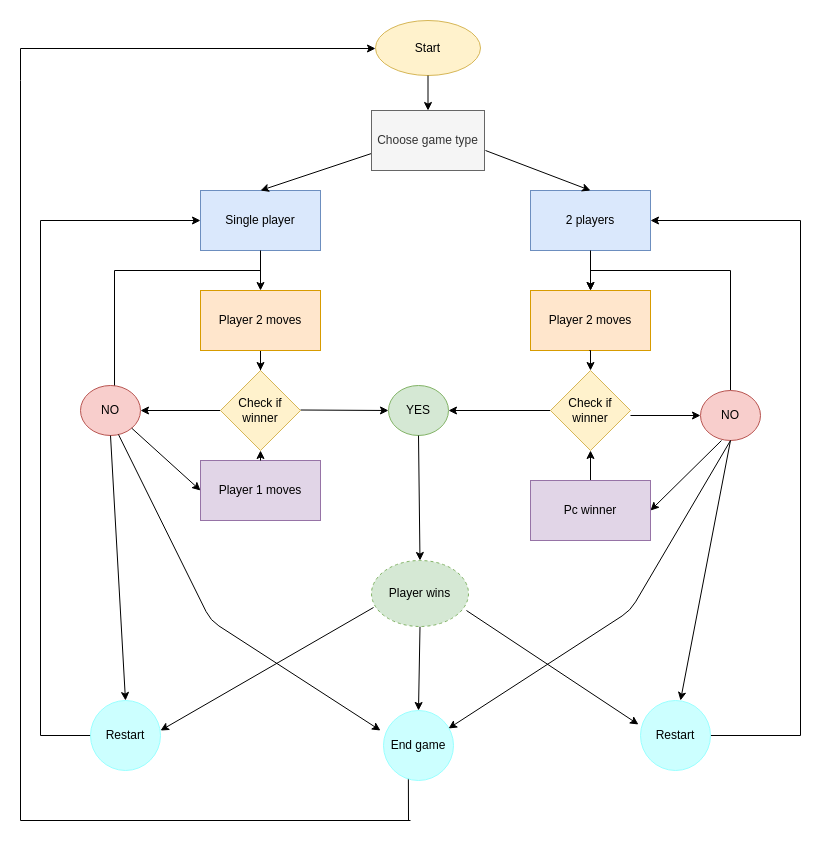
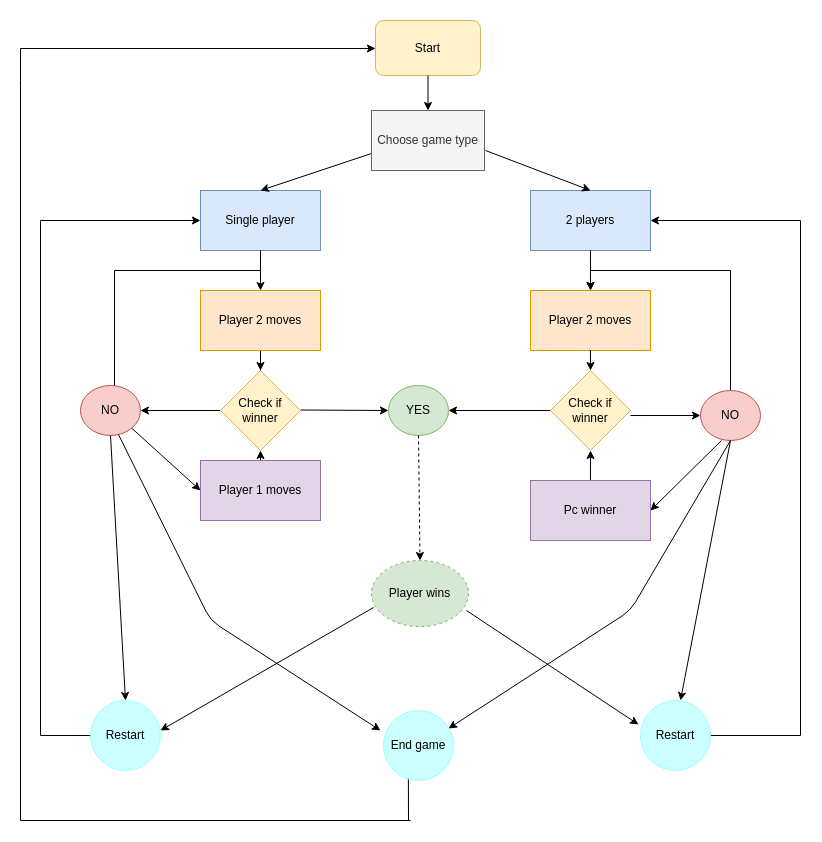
  <mxCell id="0" />
  <mxCell id="1" parent="0" />
  <mxCell id="2" value="Single player" style="rounded=0;whiteSpace=wrap;html=1;fillColor=#dae8fc;strokeColor=#6c8ebf;" vertex="1" parent="1"><mxGeometry x="200" y="190" width="120" height="60" as="geometry" /></mxCell>
  <mxCell id="3" value="2 players" style="rounded=0;whiteSpace=wrap;html=1;fillColor=#dae8fc;strokeColor=#6c8ebf;" vertex="1" parent="1"><mxGeometry x="530" y="190" width="120" height="60" as="geometry" /></mxCell>
  <mxCell id="4" style="edgeStyle=orthogonalEdgeStyle;rounded=0;orthogonalLoop=1;jettySize=auto;html=1;entryX=0.5;entryY=0;entryDx=0;entryDy=0;" edge="1" parent="1" source="5" target="48"><mxGeometry relative="1" as="geometry"><mxPoint x="260" y="380" as="targetPoint" /></mxGeometry></mxCell>
  <mxCell id="5" value="Player 2 moves" style="rounded=0;whiteSpace=wrap;html=1;fillColor=#ffe6cc;strokeColor=#d79b00;" vertex="1" parent="1"><mxGeometry x="200" y="290" width="120" height="60" as="geometry" /></mxCell>
  <mxCell id="6" value="Player 1 moves" style="rounded=0;whiteSpace=wrap;html=1;fillColor=#e1d5e7;strokeColor=#9673a6;" vertex="1" parent="1"><mxGeometry x="200" y="460" width="120" height="60" as="geometry" /></mxCell>
  <mxCell id="7" value="NO" style="ellipse;whiteSpace=wrap;html=1;fillColor=#f8cecc;strokeColor=#b85450;" vertex="1" parent="1"><mxGeometry x="80" y="385" width="60" height="50" as="geometry" /></mxCell>
  <mxCell id="8" value="YES" style="ellipse;whiteSpace=wrap;html=1;fillColor=#d5e8d4;strokeColor=#82b366;" vertex="1" parent="1"><mxGeometry x="388" y="385" width="60" height="50" as="geometry" /></mxCell>
  <mxCell id="9" value="" style="endArrow=classic;html=1;exitX=0;exitY=0.5;exitDx=0;exitDy=0;entryX=1;entryY=0.5;entryDx=0;entryDy=0;" edge="1" parent="1" target="7"><mxGeometry width="50" height="50" relative="1" as="geometry"><mxPoint x="220" y="410" as="sourcePoint" /><mxPoint x="210" y="385" as="targetPoint" /></mxGeometry></mxCell>
  <mxCell id="10" value="" style="endArrow=classic;html=1;entryX=0;entryY=0.5;entryDx=0;entryDy=0;exitX=1;exitY=1;exitDx=0;exitDy=0;" edge="1" parent="1" source="7" target="6"><mxGeometry width="50" height="50" relative="1" as="geometry"><mxPoint x="110" y="475" as="sourcePoint" /><mxPoint x="160" y="425" as="targetPoint" /></mxGeometry></mxCell>
  <mxCell id="11" value="" style="endArrow=classic;html=1;exitX=0.5;exitY=0;exitDx=0;exitDy=0;" edge="1" parent="1" source="6"><mxGeometry width="50" height="50" relative="1" as="geometry"><mxPoint x="235" y="490" as="sourcePoint" /><mxPoint x="260" y="450" as="targetPoint" /></mxGeometry></mxCell>
  <mxCell id="12" value="" style="endArrow=classic;html=1;exitX=0.5;exitY=1;exitDx=0;exitDy=0;entryX=0.5;entryY=0;entryDx=0;entryDy=0;" edge="1" parent="1" source="2" target="5"><mxGeometry width="50" height="50" relative="1" as="geometry"><mxPoint x="235" y="300" as="sourcePoint" /><mxPoint x="285" y="250" as="targetPoint" /></mxGeometry></mxCell>
  <mxCell id="13" value="" style="endArrow=classic;html=1;" edge="1" parent="1" target="8"><mxGeometry width="50" height="50" relative="1" as="geometry"><mxPoint x="300" y="409.5" as="sourcePoint" /><mxPoint x="375" y="409.5" as="targetPoint" /></mxGeometry></mxCell>
  <mxCell id="14" value="" style="endArrow=none;html=1;exitX=0.567;exitY=0;exitDx=0;exitDy=0;exitPerimeter=0;endFill=0;rounded=0;" edge="1" parent="1" source="7"><mxGeometry width="50" height="50" relative="1" as="geometry"><mxPoint x="130" y="380" as="sourcePoint" /><mxPoint x="260" y="270" as="targetPoint" /><Array as="points"><mxPoint x="114" y="270" /></Array></mxGeometry></mxCell>
  <mxCell id="15" value="Player 2 moves" style="rounded=0;whiteSpace=wrap;html=1;fillColor=#ffe6cc;strokeColor=#d79b00;" vertex="1" parent="1"><mxGeometry x="530" y="290" width="120" height="60" as="geometry" /></mxCell>
  <mxCell id="16" value="" style="endArrow=classic;html=1;exitX=0;exitY=0.5;exitDx=0;exitDy=0;entryX=1;entryY=0.5;entryDx=0;entryDy=0;" edge="1" parent="1" source="49" target="8"><mxGeometry width="50" height="50" relative="1" as="geometry"><mxPoint x="550" y="415" as="sourcePoint" /><mxPoint x="460" y="415" as="targetPoint" /></mxGeometry></mxCell>
  <mxCell id="17" style="edgeStyle=orthogonalEdgeStyle;rounded=0;orthogonalLoop=1;jettySize=auto;html=1;entryX=0.5;entryY=0;entryDx=0;entryDy=0;" edge="1" parent="1" target="49"><mxGeometry relative="1" as="geometry"><mxPoint x="589" y="350" as="sourcePoint" /><mxPoint x="590" y="385" as="targetPoint" /></mxGeometry></mxCell>
  <mxCell id="18" value="" style="endArrow=classic;html=1;entryX=0.5;entryY=0;entryDx=0;entryDy=0;" edge="1" parent="1" target="15"><mxGeometry width="50" height="50" relative="1" as="geometry"><mxPoint x="590" y="250" as="sourcePoint" /><mxPoint x="500" y="300" as="targetPoint" /></mxGeometry></mxCell>
  <mxCell id="19" value="" style="endArrow=classic;html=1;exitX=1;exitY=0.5;exitDx=0;exitDy=0;" edge="1" parent="1" target="21"><mxGeometry width="50" height="50" relative="1" as="geometry"><mxPoint x="630" y="415" as="sourcePoint" /><mxPoint x="702" y="419" as="targetPoint" /></mxGeometry></mxCell>
  <mxCell id="20" value="" style="edgeStyle=orthogonalEdgeStyle;rounded=0;orthogonalLoop=1;jettySize=auto;html=1;" edge="1" parent="1" source="21"><mxGeometry relative="1" as="geometry"><mxPoint x="590" y="290" as="targetPoint" /><Array as="points"><mxPoint x="730" y="270" /></Array></mxGeometry></mxCell>
  <mxCell id="21" value="NO" style="ellipse;whiteSpace=wrap;html=1;fillColor=#f8cecc;strokeColor=#b85450;" vertex="1" parent="1"><mxGeometry x="700" y="390" width="60" height="50" as="geometry" /></mxCell>
  <mxCell id="22" value="" style="endArrow=classic;html=1;exitX=0.5;exitY=0;exitDx=0;exitDy=0;entryX=0.5;entryY=1;entryDx=0;entryDy=0;" edge="1" parent="1" source="24" target="49"><mxGeometry width="50" height="50" relative="1" as="geometry"><mxPoint x="565" y="480" as="sourcePoint" /><mxPoint x="590" y="445" as="targetPoint" /></mxGeometry></mxCell>
  <mxCell id="23" value="" style="endArrow=classic;html=1;entryX=1;entryY=0.5;entryDx=0;entryDy=0;exitX=0.35;exitY=1;exitDx=0;exitDy=0;exitPerimeter=0;" edge="1" parent="1" source="21" target="24"><mxGeometry width="50" height="50" relative="1" as="geometry"><mxPoint x="550" y="460.15" as="sourcePoint" /><mxPoint x="626.5" y="534.5" as="targetPoint" /></mxGeometry></mxCell>
  <mxCell id="24" value="Pc winner" style="rounded=0;whiteSpace=wrap;html=1;fillColor=#e1d5e7;strokeColor=#9673a6;" vertex="1" parent="1"><mxGeometry x="530" y="480" width="120" height="60" as="geometry" /></mxCell>
  <mxCell id="25" value="" style="endArrow=classic;html=1;exitX=0.009;exitY=0.614;exitDx=0;exitDy=0;exitPerimeter=0;entryX=0.5;entryY=0;entryDx=0;entryDy=0;" edge="1" parent="1" target="2"><mxGeometry width="50" height="50" relative="1" as="geometry"><mxPoint x="371.035" y="152.98" as="sourcePoint" /><mxPoint x="365" y="150" as="targetPoint" /></mxGeometry></mxCell>
  <mxCell id="26" value="" style="endArrow=classic;html=1;entryX=0.5;entryY=0;entryDx=0;entryDy=0;" edge="1" parent="1" target="3"><mxGeometry width="50" height="50" relative="1" as="geometry"><mxPoint x="485" y="150" as="sourcePoint" /><mxPoint x="520" y="110" as="targetPoint" /></mxGeometry></mxCell>
  <mxCell id="27" value="" style="edgeStyle=orthogonalEdgeStyle;rounded=0;orthogonalLoop=1;jettySize=auto;html=1;entryX=0;entryY=0.5;entryDx=0;entryDy=0;" edge="1" parent="1" target="2"><mxGeometry relative="1" as="geometry"><mxPoint x="100" y="735" as="sourcePoint" /><mxPoint x="50" y="220" as="targetPoint" /><Array as="points"><mxPoint x="40" y="735" /><mxPoint x="40" y="220" /></Array></mxGeometry></mxCell>
  <mxCell id="28" value="" style="edgeStyle=orthogonalEdgeStyle;rounded=0;orthogonalLoop=1;jettySize=auto;html=1;entryX=1;entryY=0.5;entryDx=0;entryDy=0;" edge="1" parent="1" target="3"><mxGeometry relative="1" as="geometry"><mxPoint x="710" y="735" as="sourcePoint" /><mxPoint x="800" y="220" as="targetPoint" /><Array as="points"><mxPoint x="800" y="735" /><mxPoint x="800" y="220" /></Array></mxGeometry></mxCell>
  <mxCell id="29" value="" style="endArrow=classic;html=1;exitX=0.021;exitY=0.712;exitDx=0;exitDy=0;entryX=1;entryY=0.5;entryDx=0;entryDy=0;exitPerimeter=0;" edge="1" parent="1" source="50"><mxGeometry width="50" height="50" relative="1" as="geometry"><mxPoint x="365" y="610" as="sourcePoint" /><mxPoint x="160" y="730" as="targetPoint" /></mxGeometry></mxCell>
  <mxCell id="30" value="" style="endArrow=classic;html=1;exitX=0.979;exitY=0.758;exitDx=0;exitDy=0;entryX=-0.029;entryY=0.343;entryDx=0;entryDy=0;entryPerimeter=0;exitPerimeter=0;" edge="1" parent="1" source="50" target="44"><mxGeometry width="50" height="50" relative="1" as="geometry"><mxPoint x="462" y="610" as="sourcePoint" /><mxPoint x="650" y="730" as="targetPoint" /></mxGeometry></mxCell>
  <mxCell id="31" value="" style="endArrow=classic;html=1;exitX=0.5;exitY=1;exitDx=0;exitDy=0;entryX=0.5;entryY=0;entryDx=0;entryDy=0;" edge="1" parent="1" source="7" target="43"><mxGeometry width="50" height="50" relative="1" as="geometry"><mxPoint x="30" y="900" as="sourcePoint" /><mxPoint x="130" y="700" as="targetPoint" /></mxGeometry></mxCell>
- <mxCell id="32" value="" style="endArrow=classic;html=1;exitX=0.5;exitY=1;exitDx=0;exitDy=0;entryX=0.5;entryY=0;entryDx=0;entryDy=0;" edge="1" parent="1" source="8" target="50"><mxGeometry width="50" height="50" relative="1" as="geometry"><mxPoint x="30" y="900" as="sourcePoint" /><mxPoint x="413.5" y="560" as="targetPoint" /></mxGeometry></mxCell>
+ <mxCell id="32" value="" style="endArrow=classic;html=1;exitX=0.5;exitY=1;exitDx=0;exitDy=0;entryX=0.5;entryY=0;entryDx=0;entryDy=0;dashed=1;" edge="1" parent="1" source="8" target="50"><mxGeometry width="50" height="50" relative="1" as="geometry"><mxPoint x="30" y="900" as="sourcePoint" /><mxPoint x="413.5" y="560" as="targetPoint" /></mxGeometry></mxCell>
  <mxCell id="33" value="" style="endArrow=none;html=1;entryX=0.414;entryY=1.029;entryDx=0;entryDy=0;entryPerimeter=0;" edge="1" parent="1"><mxGeometry width="50" height="50" relative="1" as="geometry"><mxPoint x="408" y="820" as="sourcePoint" /><mxPoint x="407.84" y="761.74" as="targetPoint" /></mxGeometry></mxCell>
  <mxCell id="34" value="" style="endArrow=classic;html=1;exitX=0.5;exitY=1;exitDx=0;exitDy=0;entryX=0.5;entryY=0;entryDx=0;entryDy=0;" edge="1" parent="1" source="21"><mxGeometry width="50" height="50" relative="1" as="geometry"><mxPoint x="10" y="900" as="sourcePoint" /><mxPoint x="680" y="700" as="targetPoint" /></mxGeometry></mxCell>
  <mxCell id="35" value="" style="endArrow=classic;html=1;exitX=0.633;exitY=0.98;exitDx=0;exitDy=0;exitPerimeter=0;" edge="1" parent="1" source="7"><mxGeometry width="50" height="50" relative="1" as="geometry"><mxPoint x="123" y="570" as="sourcePoint" /><mxPoint x="380" y="730" as="targetPoint" /><Array as="points"><mxPoint x="210" y="620" /></Array></mxGeometry></mxCell>
  <mxCell id="36" value="" style="endArrow=classic;html=1;entryX=0.929;entryY=0.257;entryDx=0;entryDy=0;exitX=0.5;exitY=1;exitDx=0;exitDy=0;entryPerimeter=0;" edge="1" parent="1" source="21" target="45"><mxGeometry width="50" height="50" relative="1" as="geometry"><mxPoint x="700" y="570" as="sourcePoint" /><mxPoint x="443" y="730" as="targetPoint" /><Array as="points"><mxPoint x="630" y="610" /></Array></mxGeometry></mxCell>
  <mxCell id="37" value="" style="endArrow=none;html=1;" edge="1" parent="1"><mxGeometry width="50" height="50" relative="1" as="geometry"><mxPoint x="20" y="820" as="sourcePoint" /><mxPoint x="410" y="820" as="targetPoint" /></mxGeometry></mxCell>
  <mxCell id="38" value="" style="endArrow=none;html=1;" edge="1" parent="1"><mxGeometry width="50" height="50" relative="1" as="geometry"><mxPoint x="20" y="820" as="sourcePoint" /><mxPoint x="20" y="80" as="targetPoint" /></mxGeometry></mxCell>
  <mxCell id="39" value="" style="endArrow=classic;html=1;edgeStyle=orthogonalEdgeStyle;rounded=0;" edge="1" parent="1" target="40"><mxGeometry width="50" height="50" relative="1" as="geometry"><mxPoint x="20" y="80" as="sourcePoint" /><mxPoint x="410" y="80" as="targetPoint" /><Array as="points"><mxPoint x="20" y="48" /></Array></mxGeometry></mxCell>
- <mxCell id="40" value="Start" style="ellipse;whiteSpace=wrap;html=1;fillColor=#fff2cc;strokeColor=#d6b656;" vertex="1" parent="1"><mxGeometry x="375" y="20" width="105" height="55" as="geometry" /></mxCell>
+ <mxCell id="40" value="Start" style="whiteSpace=wrap;html=1;fillColor=#fff2cc;strokeColor=#d6b656;rounded=1;" vertex="1" parent="1"><mxGeometry x="375" y="20" width="105" height="55" as="geometry" /></mxCell>
  <mxCell id="41" value="" style="endArrow=classic;html=1;entryX=0.5;entryY=0;entryDx=0;entryDy=0;exitX=0.5;exitY=1;exitDx=0;exitDy=0;" edge="1" parent="1" source="40"><mxGeometry width="50" height="50" relative="1" as="geometry"><mxPoint x="405" y="85" as="sourcePoint" /><mxPoint x="427.5" y="110" as="targetPoint" /></mxGeometry></mxCell>
  <mxCell id="42" value="Choose game type" style="rounded=0;whiteSpace=wrap;html=1;strokeColor=#666666;fillColor=#f5f5f5;fontColor=#333333;" vertex="1" parent="1"><mxGeometry x="371" y="110" width="113" height="60" as="geometry" /></mxCell>
  <mxCell id="43" value="Restart" style="ellipse;whiteSpace=wrap;html=1;aspect=fixed;strokeColor=#99FFFF;fillColor=#CCFFFF;" vertex="1" parent="1"><mxGeometry x="90" y="700" width="70" height="70" as="geometry" /></mxCell>
  <mxCell id="44" value="Restart" style="ellipse;whiteSpace=wrap;html=1;aspect=fixed;strokeColor=#99FFFF;fillColor=#CCFFFF;" vertex="1" parent="1"><mxGeometry x="640" y="700" width="70" height="70" as="geometry" /></mxCell>
  <mxCell id="45" value="End game" style="ellipse;whiteSpace=wrap;html=1;aspect=fixed;strokeColor=#99FFFF;fillColor=#CCFFFF;" vertex="1" parent="1"><mxGeometry x="383" y="710" width="70" height="70" as="geometry" /></mxCell>
- <mxCell id="46" value="" style="endArrow=classic;html=1;exitX=0.5;exitY=1;exitDx=0;exitDy=0;entryX=0.5;entryY=0;entryDx=0;entryDy=0;" edge="1" parent="1" source="50" target="45"><mxGeometry width="50" height="50" relative="1" as="geometry"><mxPoint x="413.5" y="660" as="sourcePoint" /><mxPoint x="60" y="840" as="targetPoint" /></mxGeometry></mxCell>
  <mxCell id="47" style="edgeStyle=orthogonalEdgeStyle;shape=arrow;rounded=0;orthogonalLoop=1;jettySize=auto;html=1;exitX=0.5;exitY=0;exitDx=0;exitDy=0;endArrow=none;endFill=0;" edge="1" parent="1" source="48"><mxGeometry relative="1" as="geometry"><mxPoint x="260" y="370" as="targetPoint" /></mxGeometry></mxCell>
  <mxCell id="48" value="Check if winner" style="rhombus;whiteSpace=wrap;html=1;strokeColor=#d6b656;fillColor=#fff2cc;" vertex="1" parent="1"><mxGeometry x="220" y="370" width="80" height="80" as="geometry" /></mxCell>
  <mxCell id="49" value="Check if winner" style="rhombus;whiteSpace=wrap;html=1;strokeColor=#d6b656;fillColor=#fff2cc;" vertex="1" parent="1"><mxGeometry x="550" y="370" width="80" height="80" as="geometry" /></mxCell>
  <mxCell id="50" value="Player wins" style="ellipse;whiteSpace=wrap;html=1;strokeColor=#82b366;fillColor=#d5e8d4;dashed=1;" vertex="1" parent="1"><mxGeometry x="371" y="560" width="97" height="66" as="geometry" /></mxCell>
